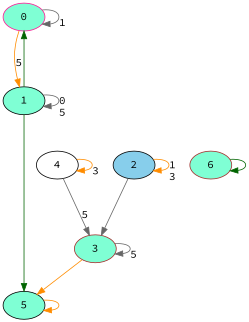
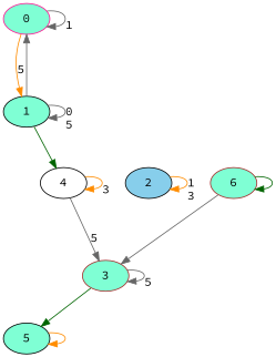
  digraph {
    fontname="Source Code Pro"
    node [color=black fillcolor=aquamarine fontname="Source Code Pro" style=filled]
    edge [color=gray40 fontname="Source Code Pro"]
    n1 [color=deeppink label=0]
    n2 [label=1]
    n3 [label=5]
    n4 [fillcolor=skyblue label=2]
    n5 [color=brown label=3]
    n6 [fillcolor=white label=4]
    n7 [color=brown label=6]
    n1 -> n1 [label="\n1"]
    n1 -> n2 [color=darkorange label="\n5"]
-   n2 -> n1 [color=darkgreen]
+   n2 -> n1
    n2 -> n2 [label="\n0\n5"]
-   n2 -> n3 [color=darkgreen]
+   n2 -> n6 [color=darkgreen]
    n3 -> n3 [color=darkorange]
    n4 -> n4 [color=darkorange label="\n1\n3"]
-   n4 -> n5
-   n5 -> n3 [color=darkorange]
+   n7 -> n5
+   n5 -> n3 [color=darkgreen]
    n5 -> n5 [label="\n5"]
    n6 -> n5 [label="\n5"]
    n6 -> n6 [color=darkorange label="\n3"]
    n7 -> n7 [color=darkgreen]
  }
